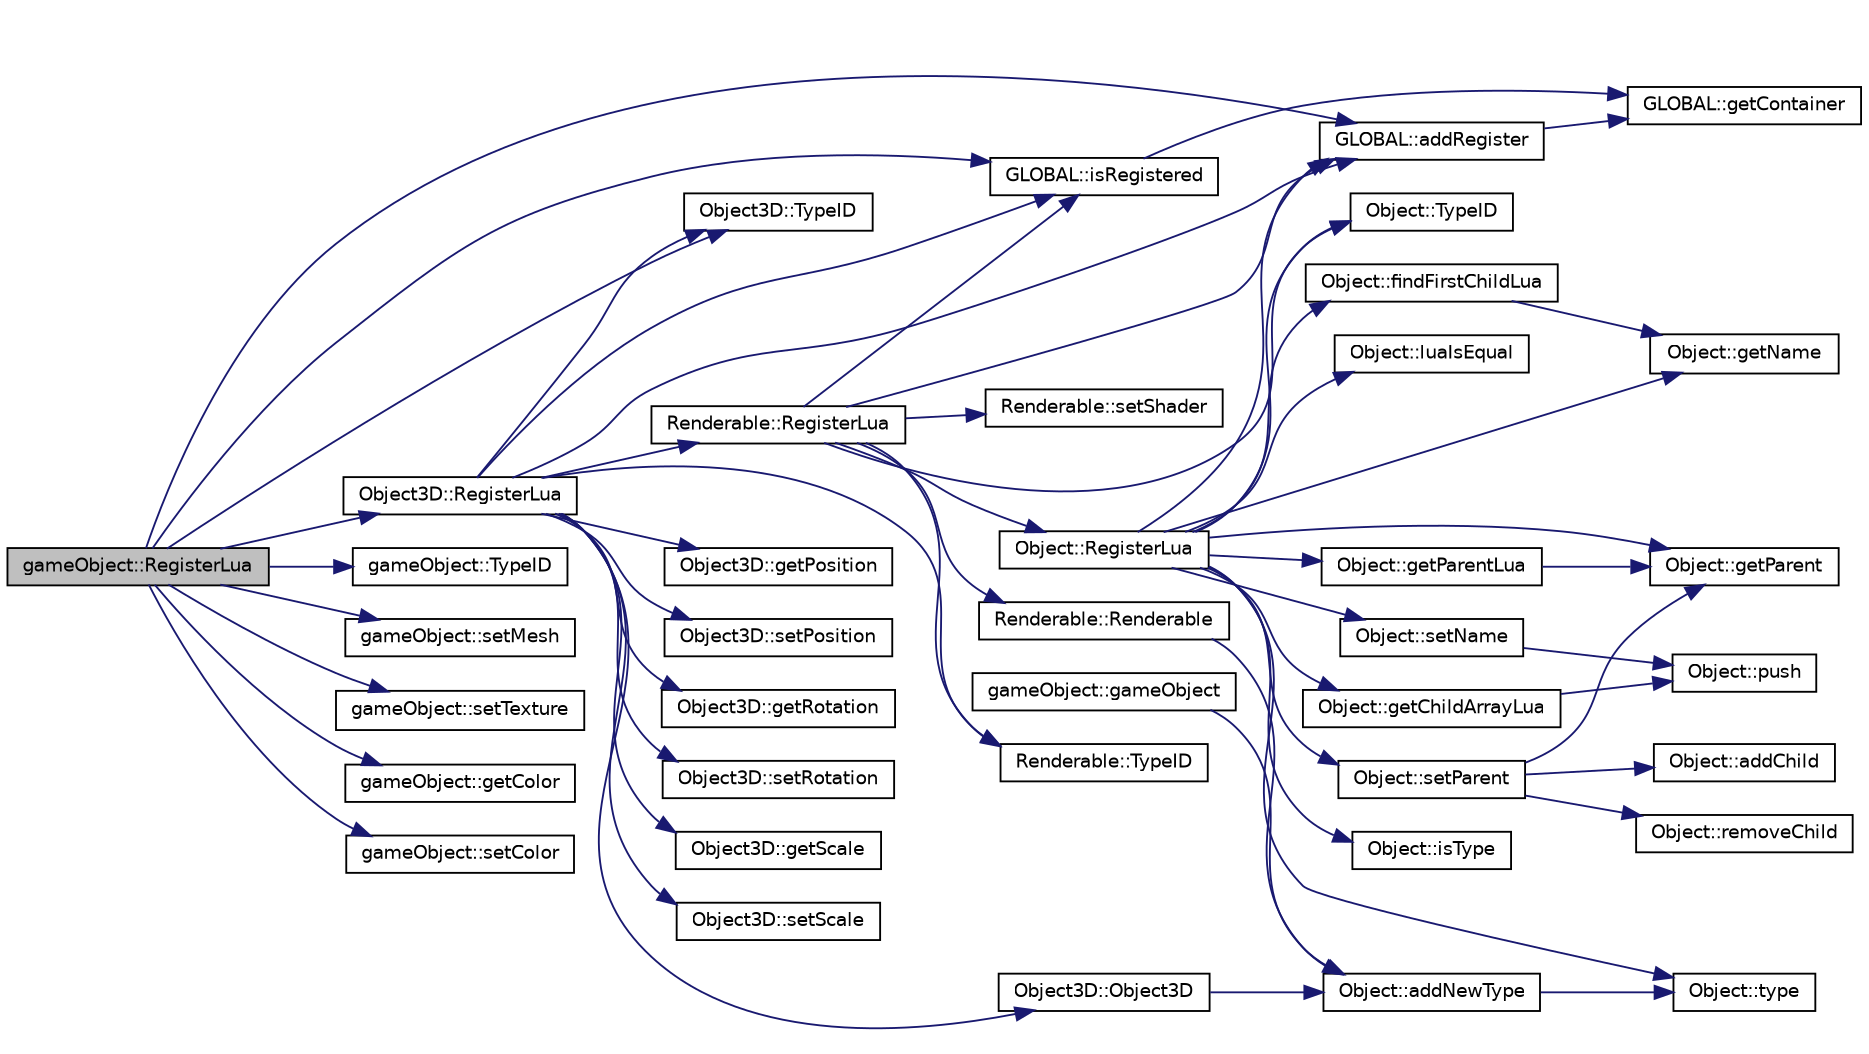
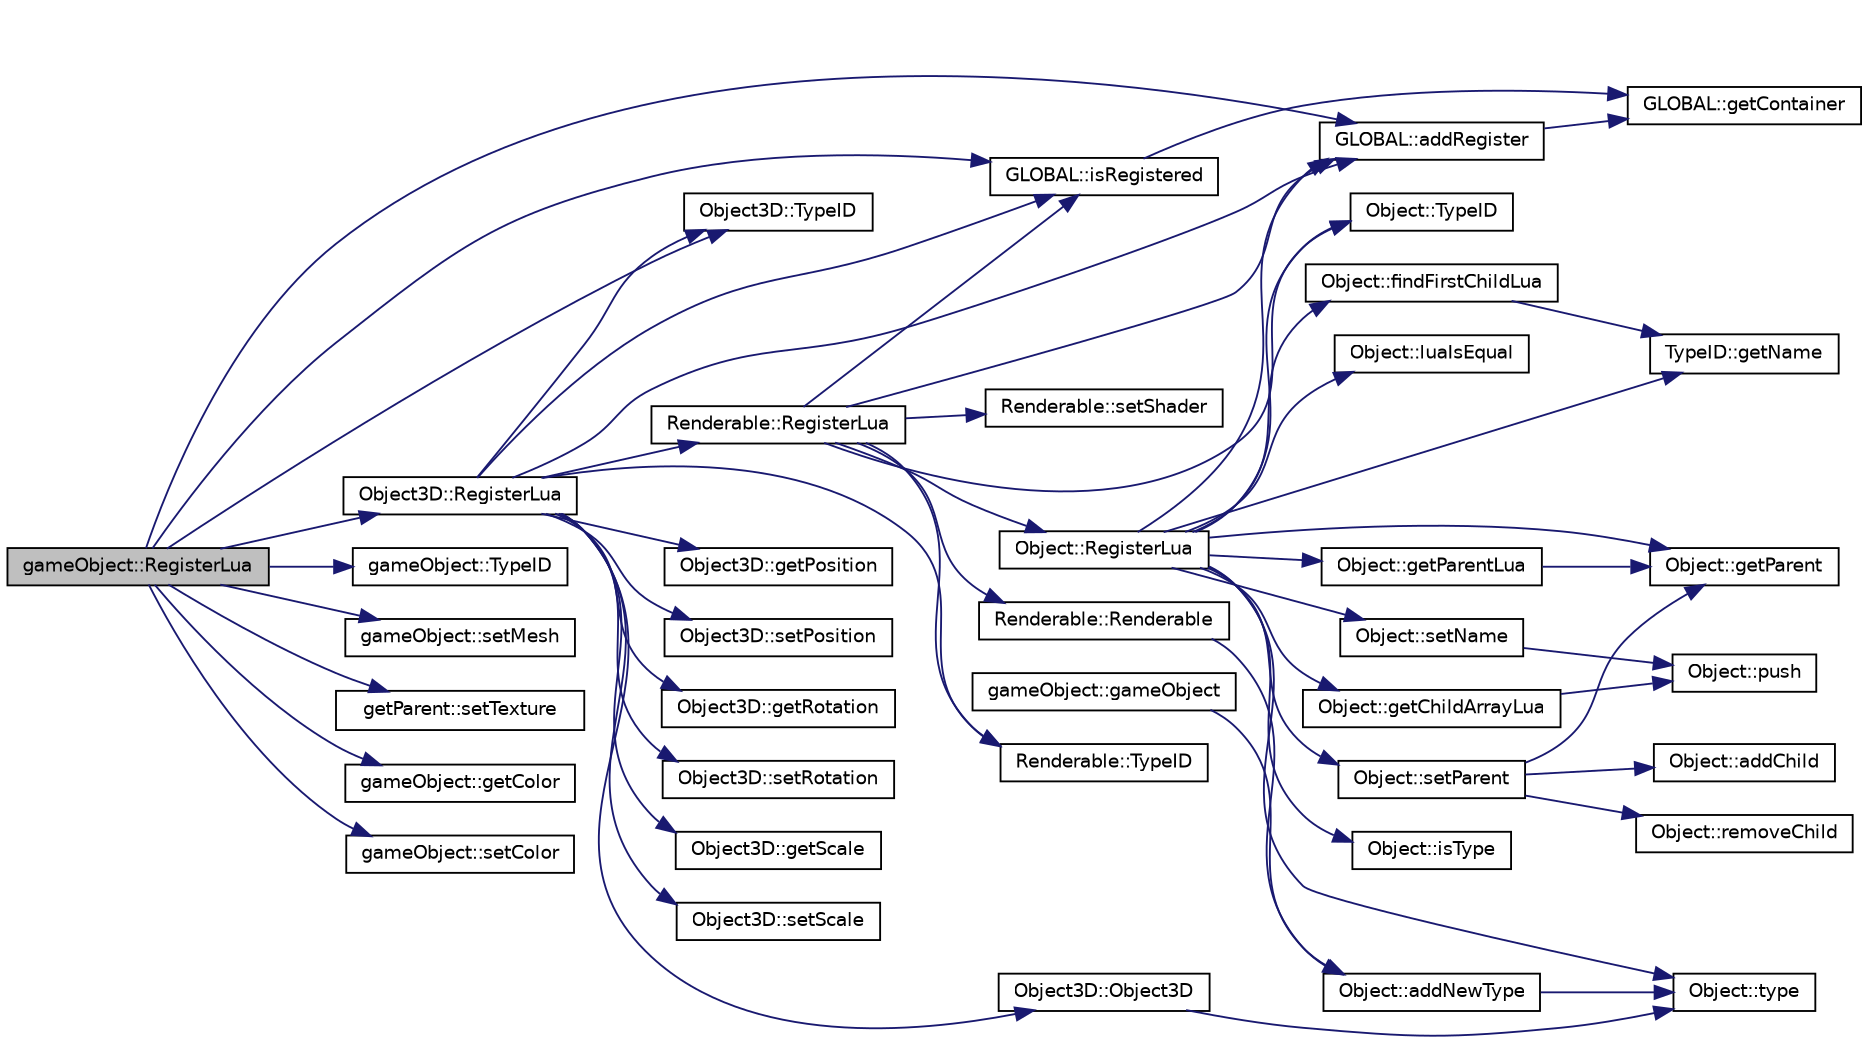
  digraph {
    rankdir=LR
    node [color=black fillcolor=white fontname=Helvetica fontsize=10 shape=record style=filled]
    edge [color=midnightblue fontname=Helvetica fontsize=10 labelfontname=Helvetica labelfontsize=10 style=solid]
    n1 [fillcolor=grey75 fontcolor=black height=0.2 label="gameObject::RegisterLua" width=0.4]
    n2 [height=0.2 label="GLOBAL::isRegistered" width=0.4]
    n3 [height=0.2 label="Object3D::TypeID" width=0.4]
    n4 [height=0.2 label="Object3D::RegisterLua" width=0.4]
    n5 [height=0.2 label="GLOBAL::addRegister" width=0.4]
    n6 [height=0.2 label="gameObject::TypeID" width=0.4]
    n7 [height=0.2 label="gameObject::setMesh" width=0.4]
-   n8 [height=0.2 label="gameObject::setTexture" width=0.4]
+   n8 [height=0.2 label="getParent::setTexture" width=0.4]
    n9 [height=0.2 label="gameObject::getColor" width=0.4]
    n10 [height=0.2 label="gameObject::setColor" width=0.4]
    n11 [height=0.2 label="GLOBAL::getContainer" width=0.4]
    n12 [height=0.2 label="Renderable::TypeID" width=0.4]
    n13 [height=0.2 label="Renderable::RegisterLua" width=0.4]
    n14 [height=0.2 label="Object3D::Object3D" width=0.4]
    n15 [height=0.2 label="Object3D::getPosition" width=0.4]
    n16 [height=0.2 label="Object3D::setPosition" width=0.4]
    n17 [height=0.2 label="Object3D::getRotation" width=0.4]
    n18 [height=0.2 label="Object3D::setRotation" width=0.4]
    n19 [height=0.2 label="Object3D::getScale" width=0.4]
    n20 [height=0.2 label="Object3D::setScale" width=0.4]
    n21 [height=0.2 label="gameObject::gameObject" width=0.4]
    n22 [height=0.2 label="Object::addNewType" width=0.4]
    n23 [height=0.2 label="Object::TypeID" width=0.4]
    n24 [height=0.2 label="Object::RegisterLua" width=0.4]
    n25 [height=0.2 label="Renderable::Renderable" width=0.4]
    n26 [height=0.2 label="Renderable::setShader" width=0.4]
-   n27 [height=0.2 label="Object::getName" width=0.4]
+   n27 [height=0.2 label="TypeID::getName" width=0.4]
    n28 [height=0.2 label="Object::setName" width=0.4]
    n29 [height=0.2 label="Object::getChildArrayLua" width=0.4]
    n30 [height=0.2 label="Object::getParent" width=0.4]
    n31 [height=0.2 label="Object::setParent" width=0.4]
    n32 [height=0.2 label="Object::getParentLua" width=0.4]
    n33 [height=0.2 label="Object::findFirstChildLua" width=0.4]
    n34 [height=0.2 label="Object::isType" width=0.4]
    n35 [height=0.2 label="Object::luaIsEqual" width=0.4]
    n36 [height=0.2 label="Object::type" width=0.4]
    n37 [height=0.2 label="Object::push" width=0.4]
    n38 [height=0.2 label="Object::removeChild" width=0.4]
    n39 [height=0.2 label="Object::addChild" width=0.4]
    n1 -> n2
    n1 -> n3
    n1 -> n4
    n1 -> n5
    n1 -> n6
    n1 -> n7
    n1 -> n8
    n1 -> n9
    n1 -> n10
    n2 -> n11
    n4 -> n2
    n4 -> n3
    n4 -> n5
    n4 -> n12
    n4 -> n13
    n4 -> n14
    n4 -> n15
    n4 -> n16
    n4 -> n17
    n4 -> n18
    n4 -> n19
    n4 -> n20
    n5 -> n11
    n13 -> n2
    n13 -> n5
    n13 -> n12
    n13 -> n23
    n13 -> n24
    n13 -> n25
    n13 -> n26
-   n14 -> n22
+   n14 -> n36
    n21 -> n22
    n22 -> n36
    n24 -> n5
    n24 -> n23
    n24 -> n27
    n24 -> n28
    n24 -> n29
    n24 -> n30
    n24 -> n31
    n24 -> n32
    n24 -> n33
    n24 -> n34
    n24 -> n35
    n24 -> n36
    n25 -> n22
    n28 -> n37
    n29 -> n37
    n31 -> n30
    n31 -> n38
    n31 -> n39
    n32 -> n30
    n33 -> n27
  }
